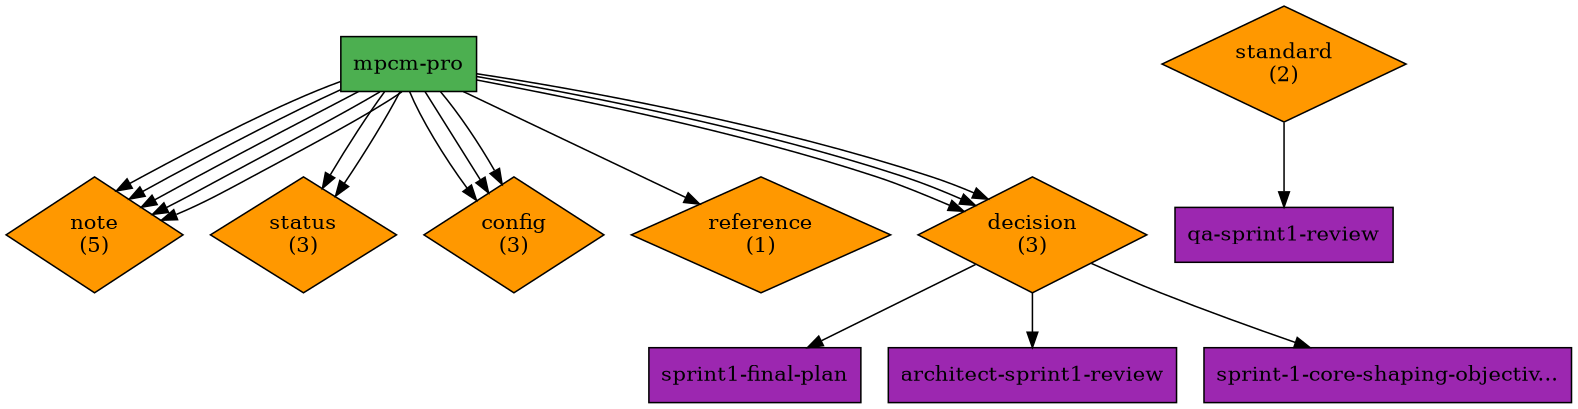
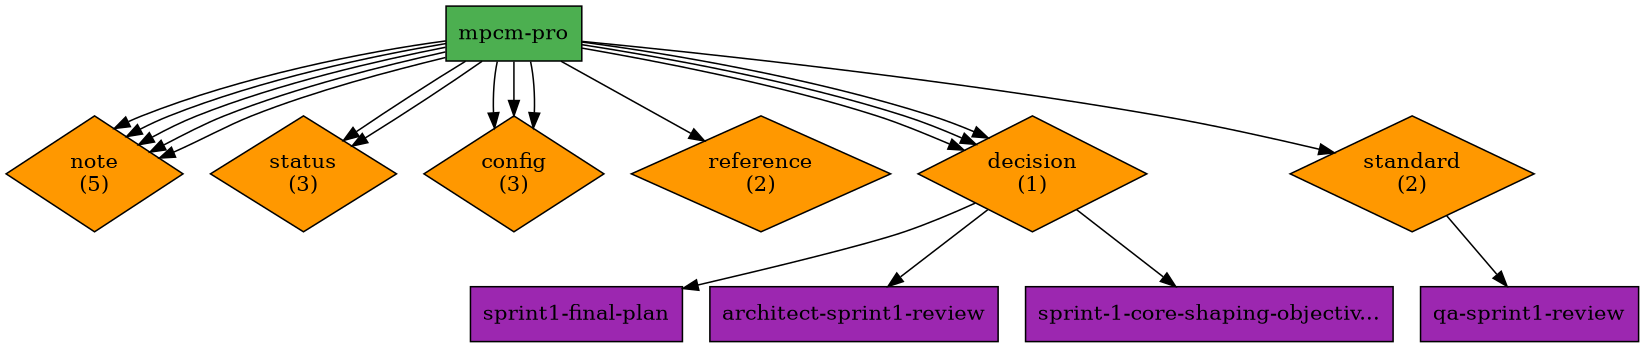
  digraph {
    fontsize=10
    rankdir=TB
    node [fillcolor="#FF9800" shape=diamond style=filled]
    n1 [fillcolor="#4CAF50" label="mpcm-pro" shape=box]
    n2 [label="note\n(5)" width=1.6094379124341003]
    n3 [label="status\n(3)" width=1]
    n4 [label="config\n(3)" width=1.0986122886681096]
-   n5 [label="reference\n(1)" width=1]
-   n6 [label="decision\n(3)" width=1.0986122886681096]
+   n5 [label="reference\n(2)" width=1]
+   n6 [label="decision\n(1)" width=1.0986122886681096]
    n7 [label="standard\n(2)" width=1]
    n8 [fillcolor="#9C27B0" label="sprint1-final-plan" shape=box]
    n9 [fillcolor="#9C27B0" label="architect-sprint1-review" shape=box]
    n10 [fillcolor="#9C27B0" label="sprint-1-core-shaping-objectiv..." shape=box]
    n11 [fillcolor="#9C27B0" label="qa-sprint1-review" shape=box]
    n1 -> n2
    n1 -> n2
    n1 -> n2
    n1 -> n2
    n1 -> n2
    n1 -> n3
    n1 -> n3
    n1 -> n4
    n1 -> n4
    n1 -> n4
    n1 -> n5
    n1 -> n6
    n1 -> n6
    n1 -> n6
+   n1 -> n7
    n6 -> n8
    n6 -> n9
    n6 -> n10
    n7 -> n11
  }
